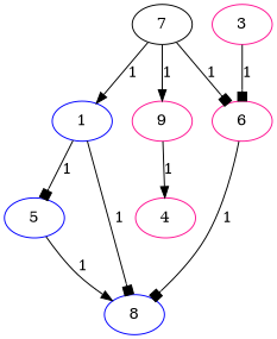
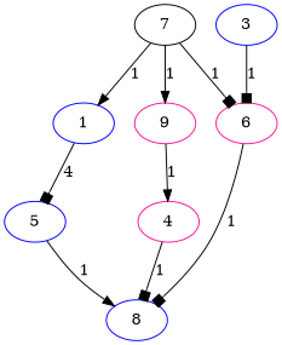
  digraph {
    node [color=deeppink]
    edge [arrowhead=box]
    1 [color=blue]
    5 [color=blue]
    8 [color=blue]
    n4 [label=9]
    4
-   3
+   3 [color=blue]
    6
    7 [color=black]
-   1 -> 5 [label=1]
+   1 -> 5 [label=4]
    5 -> 8 [arrowhead=normal label=1]
    n4 -> 4 [arrowhead=normal label=1]
-   1 -> 8 [label=1]
+   4 -> 8 [label=1]
    3 -> 6 [label=1]
    6 -> 8 [label=1]
    7 -> 1 [arrowhead=normal label=1]
    7 -> n4 [arrowhead=normal label=1]
    7 -> 6 [label=1]
  }
